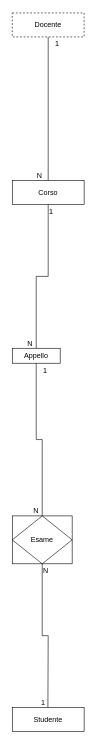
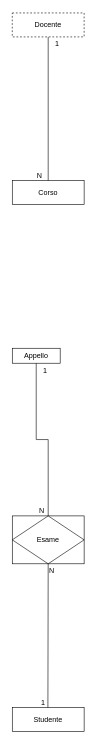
  <mxCell id="0" />
  <mxCell id="1" parent="0" />
  <mxCell id="2" value="Appello" style="whiteSpace=wrap;html=1;align=center;" vertex="1" parent="1"><mxGeometry x="20" y="580" width="80" height="25" as="geometry" /></mxCell>
  <mxCell id="3" value="&lt;div&gt;Docente&lt;/div&gt;" style="whiteSpace=wrap;html=1;align=center;dashed=1;" vertex="1" parent="1"><mxGeometry x="20" y="20" width="120" height="40" as="geometry" /></mxCell>
  <mxCell id="4" value="&lt;div&gt;Corso&lt;/div&gt;" style="whiteSpace=wrap;html=1;align=center;" vertex="1" parent="1"><mxGeometry x="20" y="300" width="120" height="40" as="geometry" /></mxCell>
  <mxCell id="5" value="&lt;div&gt;Studente&lt;/div&gt;" style="whiteSpace=wrap;html=1;align=center;" vertex="1" parent="1"><mxGeometry x="20" y="1180" width="120" height="40" as="geometry" /></mxCell>
- <mxCell id="6" value="" style="endArrow=none;html=1;rounded=0;edgeStyle=orthogonalEdgeStyle;exitX=0.5;exitY=1;exitDx=0;exitDy=0;entryX=0.5;entryY=0;entryDx=0;entryDy=0;" edge="1" parent="1" source="4" target="2"><mxGeometry relative="1" as="geometry"><mxPoint x="150" y="650" as="sourcePoint" /><mxPoint x="310" y="650" as="targetPoint" /></mxGeometry></mxCell>
- <mxCell id="7" value="1" style="resizable=0;html=1;align=left;verticalAlign=bottom;" connectable="0" vertex="1" parent="6"><mxGeometry x="-1" relative="1" as="geometry"><mxPoint y="20" as="offset" /></mxGeometry></mxCell>
- <mxCell id="8" value="N" style="resizable=0;html=1;align=right;verticalAlign=bottom;" connectable="0" vertex="1" parent="6"><mxGeometry x="1" relative="1" as="geometry"><mxPoint x="-6" as="offset" /></mxGeometry></mxCell>
  <mxCell id="9" value="" style="endArrow=none;html=1;rounded=0;edgeStyle=orthogonalEdgeStyle;exitX=0.5;exitY=1;exitDx=0;exitDy=0;entryX=0.5;entryY=0;entryDx=0;entryDy=0;" edge="1" parent="1" source="3" target="4"><mxGeometry relative="1" as="geometry"><mxPoint x="90" y="350" as="sourcePoint" /><mxPoint x="74" y="290" as="targetPoint" /></mxGeometry></mxCell>
  <mxCell id="10" value="1" style="resizable=0;html=1;align=left;verticalAlign=bottom;" connectable="0" vertex="1" parent="9"><mxGeometry x="-1" relative="1" as="geometry"><mxPoint x="10" y="20" as="offset" /></mxGeometry></mxCell>
  <mxCell id="11" value="N" style="resizable=0;html=1;align=right;verticalAlign=bottom;" connectable="0" vertex="1" parent="9"><mxGeometry x="1" relative="1" as="geometry"><mxPoint x="-10" as="offset" /></mxGeometry></mxCell>
- <mxCell id="12" value="Esame" style="shape=associativeEntity;whiteSpace=wrap;html=1;align=center;" vertex="1" parent="1"><mxGeometry x="20" y="860" width="100" height="80" as="geometry" /></mxCell>
+ <mxCell id="12" value="Esame" style="shape=associativeEntity;whiteSpace=wrap;html=1;align=center;" vertex="1" parent="1"><mxGeometry x="20" y="860" width="120" height="80" as="geometry" /></mxCell>
  <mxCell id="13" value="" style="endArrow=none;html=1;rounded=0;edgeStyle=orthogonalEdgeStyle;entryX=0.5;entryY=0;entryDx=0;entryDy=0;" edge="1" parent="1" source="2" target="12"><mxGeometry relative="1" as="geometry"><mxPoint x="80" y="780" as="sourcePoint" /><mxPoint x="190" y="930" as="targetPoint" /></mxGeometry></mxCell>
  <mxCell id="14" value="1" style="resizable=0;html=1;align=left;verticalAlign=bottom;" connectable="0" vertex="1" parent="13"><mxGeometry x="-1" relative="1" as="geometry"><mxPoint x="10" y="20" as="offset" /></mxGeometry></mxCell>
  <mxCell id="15" value="N" style="resizable=0;html=1;align=right;verticalAlign=bottom;" connectable="0" vertex="1" parent="13"><mxGeometry x="1" relative="1" as="geometry"><mxPoint x="-6" as="offset" /></mxGeometry></mxCell>
  <mxCell id="16" value="" style="endArrow=none;html=1;rounded=0;edgeStyle=orthogonalEdgeStyle;entryX=0.5;entryY=0;entryDx=0;entryDy=0;exitX=0.5;exitY=1;exitDx=0;exitDy=0;" edge="1" parent="1" source="12"><mxGeometry relative="1" as="geometry"><mxPoint x="79.5" y="1020" as="sourcePoint" /><mxPoint x="79.5" y="1180" as="targetPoint" /></mxGeometry></mxCell>
  <mxCell id="17" value="N" style="resizable=0;html=1;align=left;verticalAlign=bottom;" connectable="0" vertex="1" parent="16"><mxGeometry x="-1" relative="1" as="geometry"><mxPoint y="20" as="offset" /></mxGeometry></mxCell>
  <mxCell id="18" value="1" style="resizable=0;html=1;align=right;verticalAlign=bottom;" connectable="0" vertex="1" parent="16"><mxGeometry x="1" relative="1" as="geometry"><mxPoint x="-5" as="offset" /></mxGeometry></mxCell>
